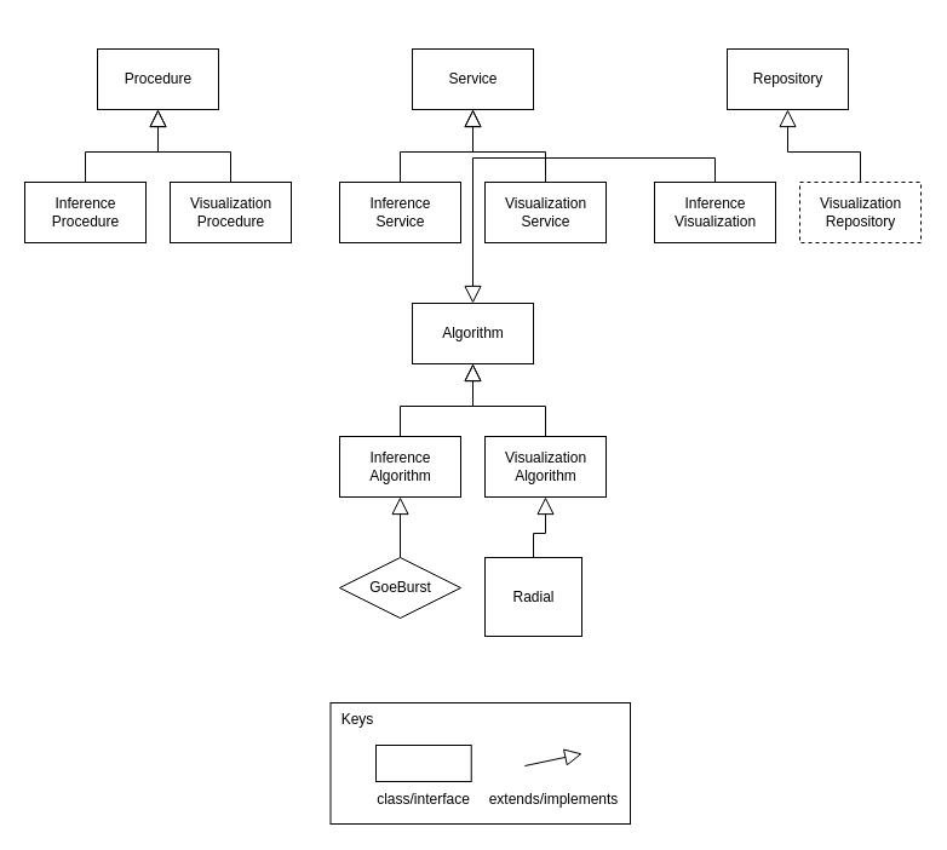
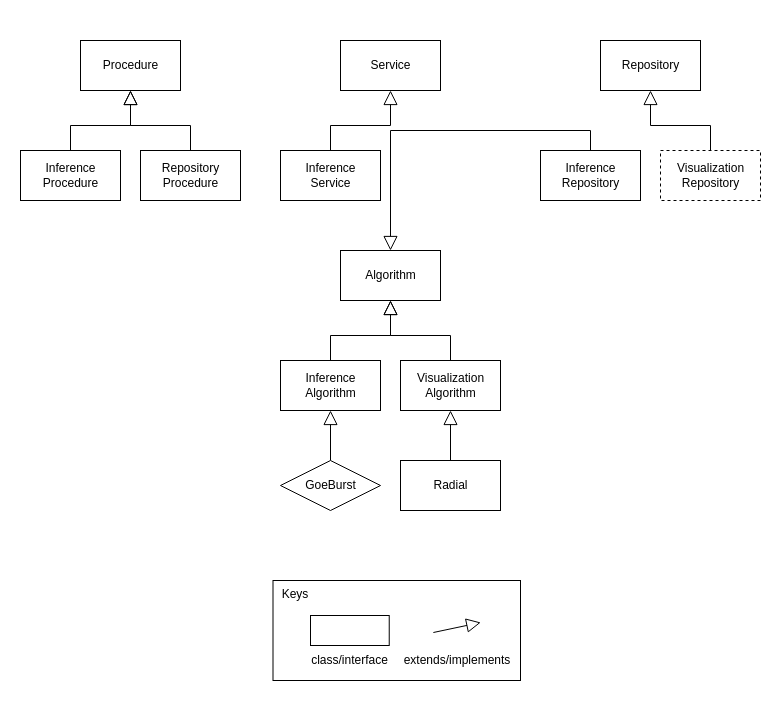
  <mxCell id="0" />
  <mxCell id="1" parent="0" />
  <mxCell id="2" value="Algorithm" style="html=1;" parent="1" vertex="1"><mxGeometry x="340" y="250" width="100" height="50" as="geometry" /></mxCell>
  <mxCell id="3" style="edgeStyle=orthogonalEdgeStyle;rounded=0;orthogonalLoop=1;jettySize=auto;html=1;exitX=0.5;exitY=0;exitDx=0;exitDy=0;entryX=0.5;entryY=1;entryDx=0;entryDy=0;endArrow=block;endFill=0;endSize=12;" parent="1" source="4" target="2" edge="1"><mxGeometry relative="1" as="geometry" /></mxCell>
  <mxCell id="4" value="Inference&lt;br&gt;Algorithm" style="html=1;" parent="1" vertex="1"><mxGeometry x="280" y="360" width="100" height="50" as="geometry" /></mxCell>
  <mxCell id="5" style="edgeStyle=orthogonalEdgeStyle;rounded=0;orthogonalLoop=1;jettySize=auto;html=1;exitX=0.5;exitY=0;exitDx=0;exitDy=0;entryX=0.5;entryY=1;entryDx=0;entryDy=0;endArrow=block;endFill=0;endSize=12;" parent="1" source="6" target="2" edge="1"><mxGeometry relative="1" as="geometry" /></mxCell>
  <mxCell id="6" value="Visualization&lt;br&gt;Algorithm" style="html=1;" parent="1" vertex="1"><mxGeometry x="400" y="360" width="100" height="50" as="geometry" /></mxCell>
  <mxCell id="7" style="edgeStyle=orthogonalEdgeStyle;rounded=0;orthogonalLoop=1;jettySize=auto;html=1;exitX=0.5;exitY=0;exitDx=0;exitDy=0;entryX=0.5;entryY=1;entryDx=0;entryDy=0;endArrow=block;endFill=0;endSize=12;" parent="1" edge="1"><mxGeometry relative="1" as="geometry"><mxPoint x="170" y="20" as="targetPoint" /></mxGeometry></mxCell>
  <mxCell id="8" style="edgeStyle=orthogonalEdgeStyle;rounded=0;orthogonalLoop=1;jettySize=auto;html=1;exitX=0.5;exitY=0;exitDx=0;exitDy=0;entryX=0.5;entryY=1;entryDx=0;entryDy=0;endArrow=block;endFill=0;endSize=12;" parent="1" edge="1"><mxGeometry relative="1" as="geometry"><mxPoint x="170" y="110" as="targetPoint" /></mxGeometry></mxCell>
  <mxCell id="9" style="edgeStyle=orthogonalEdgeStyle;rounded=0;orthogonalLoop=1;jettySize=auto;html=1;exitX=0.5;exitY=0;exitDx=0;exitDy=0;entryX=0.5;entryY=1;entryDx=0;entryDy=0;endSize=12;endArrow=block;endFill=0;" parent="1" source="10" target="4" edge="1"><mxGeometry relative="1" as="geometry" /></mxCell>
  <mxCell id="10" value="GoeBurst" style="rhombus;html=1;" parent="1" vertex="1"><mxGeometry x="280" y="460" width="100" height="50" as="geometry" /></mxCell>
  <mxCell id="11" style="edgeStyle=orthogonalEdgeStyle;rounded=0;orthogonalLoop=1;jettySize=auto;html=1;exitX=0.5;exitY=0;exitDx=0;exitDy=0;entryX=0.5;entryY=1;entryDx=0;entryDy=0;endArrow=block;endFill=0;endSize=12;" parent="1" source="12" target="6" edge="1"><mxGeometry relative="1" as="geometry" /></mxCell>
- <mxCell id="12" value="Radial" style="html=1;" parent="1" vertex="1"><mxGeometry x="400" y="460" width="80" height="65" as="geometry" /></mxCell>
+ <mxCell id="12" value="Radial" style="html=1;" parent="1" vertex="1"><mxGeometry x="400" y="460" width="100" height="50" as="geometry" /></mxCell>
  <mxCell id="13" value="Procedure" style="html=1;" parent="1" vertex="1"><mxGeometry x="80" y="40" width="100" height="50" as="geometry" /></mxCell>
  <mxCell id="14" style="edgeStyle=orthogonalEdgeStyle;rounded=0;orthogonalLoop=1;jettySize=auto;html=1;exitX=0.5;exitY=0;exitDx=0;exitDy=0;entryX=0.5;entryY=1;entryDx=0;entryDy=0;endArrow=block;endFill=0;endSize=12;" parent="1" source="15" target="13" edge="1"><mxGeometry relative="1" as="geometry" /></mxCell>
  <mxCell id="15" value="Inference&lt;br&gt;Procedure" style="html=1;" parent="1" vertex="1"><mxGeometry x="20" y="150" width="100" height="50" as="geometry" /></mxCell>
  <mxCell id="16" style="edgeStyle=orthogonalEdgeStyle;rounded=0;orthogonalLoop=1;jettySize=auto;html=1;exitX=0.5;exitY=0;exitDx=0;exitDy=0;entryX=0.5;entryY=1;entryDx=0;entryDy=0;endArrow=block;endFill=0;endSize=12;" parent="1" source="17" target="13" edge="1"><mxGeometry relative="1" as="geometry" /></mxCell>
- <mxCell id="17" value="Visualization&lt;br&gt;Procedure" style="html=1;" parent="1" vertex="1"><mxGeometry x="140" y="150" width="100" height="50" as="geometry" /></mxCell>
+ <mxCell id="17" value="Repository&lt;br&gt;Procedure" style="html=1;" parent="1" vertex="1"><mxGeometry x="140" y="150" width="100" height="50" as="geometry" /></mxCell>
  <mxCell id="18" value="Service" style="html=1;" parent="1" vertex="1"><mxGeometry x="340" y="40" width="100" height="50" as="geometry" /></mxCell>
  <mxCell id="19" style="edgeStyle=orthogonalEdgeStyle;rounded=0;orthogonalLoop=1;jettySize=auto;html=1;exitX=0.5;exitY=0;exitDx=0;exitDy=0;entryX=0.5;entryY=1;entryDx=0;entryDy=0;endArrow=block;endFill=0;endSize=12;" parent="1" source="20" target="18" edge="1"><mxGeometry relative="1" as="geometry" /></mxCell>
  <mxCell id="20" value="Inference&lt;br&gt;Service" style="html=1;" parent="1" vertex="1"><mxGeometry x="280" y="150" width="100" height="50" as="geometry" /></mxCell>
- <mxCell id="21" style="edgeStyle=orthogonalEdgeStyle;rounded=0;orthogonalLoop=1;jettySize=auto;html=1;exitX=0.5;exitY=0;exitDx=0;exitDy=0;entryX=0.5;entryY=1;entryDx=0;entryDy=0;endArrow=block;endFill=0;endSize=12;" parent="1" source="22" target="18" edge="1"><mxGeometry relative="1" as="geometry" /></mxCell>
- <mxCell id="22" value="Visualization&lt;br&gt;Service" style="html=1;" parent="1" vertex="1"><mxGeometry x="400" y="150" width="100" height="50" as="geometry" /></mxCell>
  <mxCell id="23" value="Repository" style="html=1;" parent="1" vertex="1"><mxGeometry x="600" y="40" width="100" height="50" as="geometry" /></mxCell>
  <mxCell id="24" style="edgeStyle=orthogonalEdgeStyle;rounded=0;orthogonalLoop=1;jettySize=auto;html=1;exitX=0.5;exitY=0;exitDx=0;exitDy=0;endArrow=block;endFill=0;endSize=12;" parent="1" source="25" target="2" edge="1"><mxGeometry relative="1" as="geometry" /></mxCell>
- <mxCell id="25" value="Inference&lt;br&gt;Visualization" style="html=1;" parent="1" vertex="1"><mxGeometry x="540" y="150" width="100" height="50" as="geometry" /></mxCell>
+ <mxCell id="25" value="Inference&lt;br&gt;Repository" style="html=1;" parent="1" vertex="1"><mxGeometry x="540" y="150" width="100" height="50" as="geometry" /></mxCell>
  <mxCell id="26" style="edgeStyle=orthogonalEdgeStyle;rounded=0;orthogonalLoop=1;jettySize=auto;html=1;exitX=0.5;exitY=0;exitDx=0;exitDy=0;entryX=0.5;entryY=1;entryDx=0;entryDy=0;endArrow=block;endFill=0;endSize=12;" parent="1" source="27" target="23" edge="1"><mxGeometry relative="1" as="geometry" /></mxCell>
  <mxCell id="27" value="Visualization&lt;br&gt;Repository" style="html=1;dashed=1;" parent="1" vertex="1"><mxGeometry x="660" y="150" width="100" height="50" as="geometry" /></mxCell>
  <mxCell id="28" value="" style="group" vertex="1" connectable="0" parent="1"><mxGeometry x="272.5" y="580" width="247.5" height="100" as="geometry" /></mxCell>
  <mxCell id="29" value="&amp;nbsp; Keys" style="rounded=0;whiteSpace=wrap;html=1;align=left;verticalAlign=top;" vertex="1" parent="28"><mxGeometry width="247.5" height="100" as="geometry" /></mxCell>
  <mxCell id="30" value="" style="endArrow=block;html=1;exitX=1;exitY=0.5;exitDx=0;exitDy=0;startArrow=none;startFill=0;endFill=0;endSize=12;" edge="1" parent="28"><mxGeometry width="50" height="50" relative="1" as="geometry"><mxPoint x="160.348" y="52" as="sourcePoint" /><mxPoint x="207.742" y="42" as="targetPoint" /></mxGeometry></mxCell>
  <mxCell id="31" value="extends/implements" style="text;html=1;strokeColor=none;fillColor=none;align=center;verticalAlign=middle;whiteSpace=wrap;rounded=0;" vertex="1" parent="28"><mxGeometry x="139.021" y="70" width="89.521" height="20" as="geometry" /></mxCell>
  <mxCell id="32" value="class/interface" style="text;html=1;strokeColor=none;fillColor=none;align=center;verticalAlign=middle;whiteSpace=wrap;rounded=0;" vertex="1" parent="28"><mxGeometry x="45.526" y="70" width="62.665" height="20" as="geometry" /></mxCell>
  <mxCell id="33" value="" style="rounded=0;whiteSpace=wrap;html=1;" vertex="1" parent="28"><mxGeometry x="37.501" y="35" width="78.726" height="30" as="geometry" /></mxCell>
